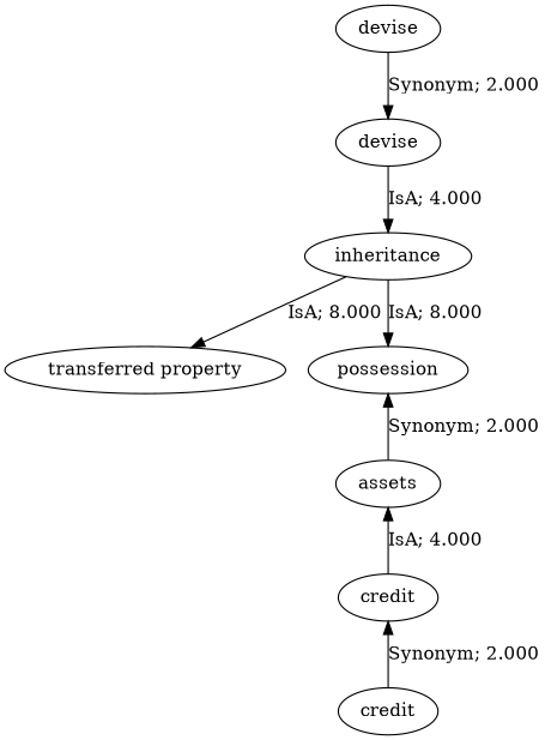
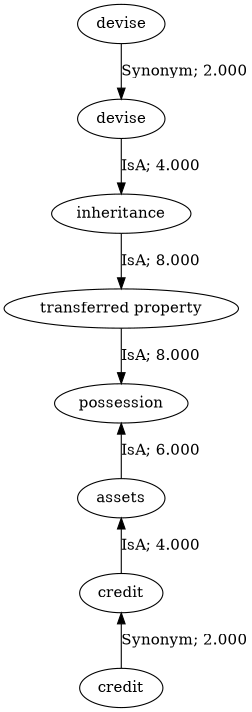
  digraph {
    edge [dir=forward weight=2.000]
    n1 [label=devise]
    n2 [label=devise]
    n3 [label=inheritance]
    n4 [label="transferred property"]
    n5 [label=possession]
    n6 [label=assets]
    n7 [label=credit]
    n8 [label=credit]
    n1 -> n2 [label="Synonym; 2.000"]
    n2 -> n3 [label="IsA; 4.000" weight=4.000]
    n3 -> n4 [label="IsA; 8.000" weight=6.000]
-   n3 -> n5 [label="IsA; 8.000" weight=8.000]
-   n5 -> n6 [dir=back label="Synonym; 2.000" weight=6.000]
+   n4 -> n5 [label="IsA; 8.000" weight=8.000]
+   n5 -> n6 [dir=back label="IsA; 6.000" weight=6.000]
    n6 -> n7 [dir=back label="IsA; 4.000" weight=4.000]
    n7 -> n8 [dir=back label="Synonym; 2.000"]
  }
